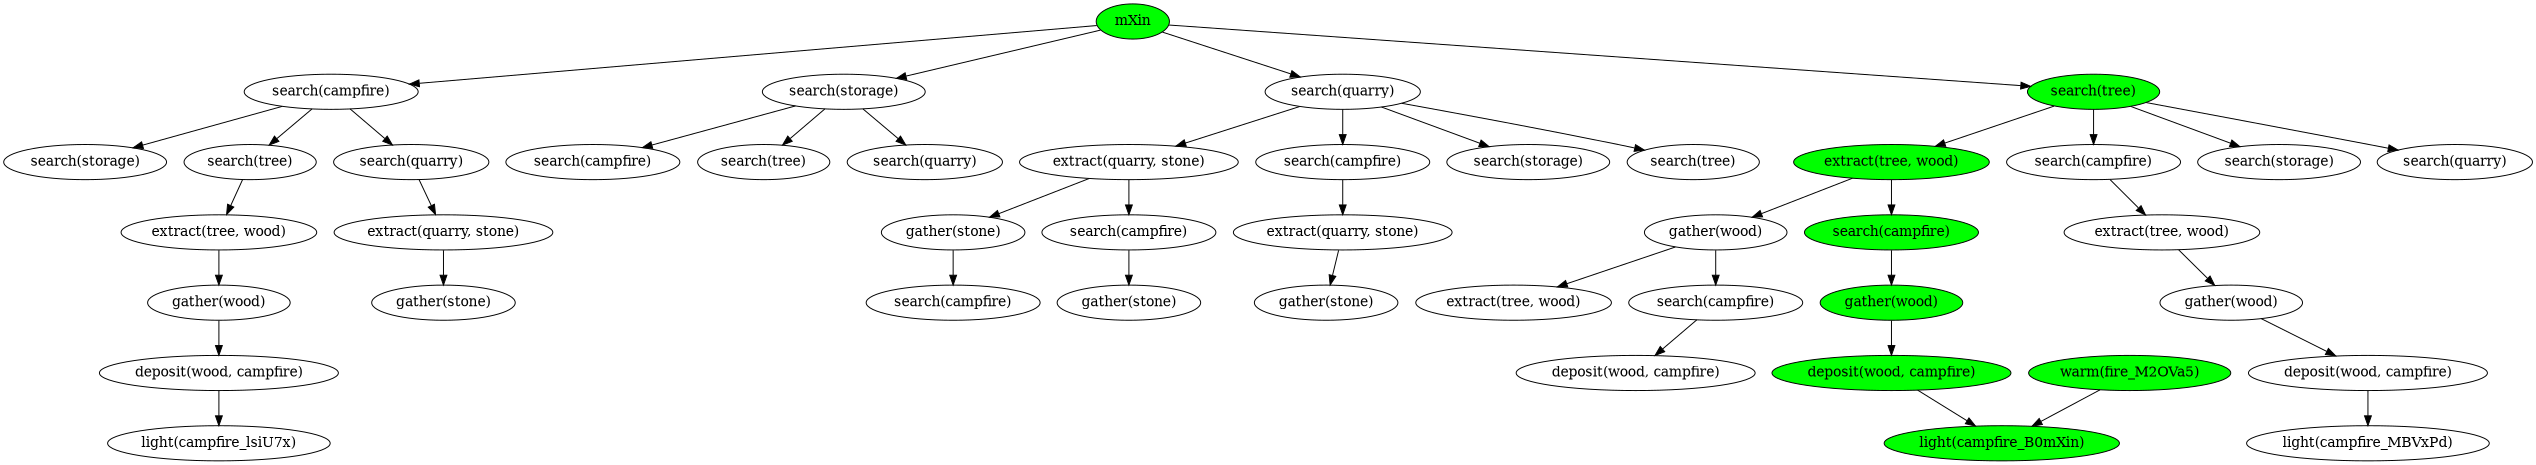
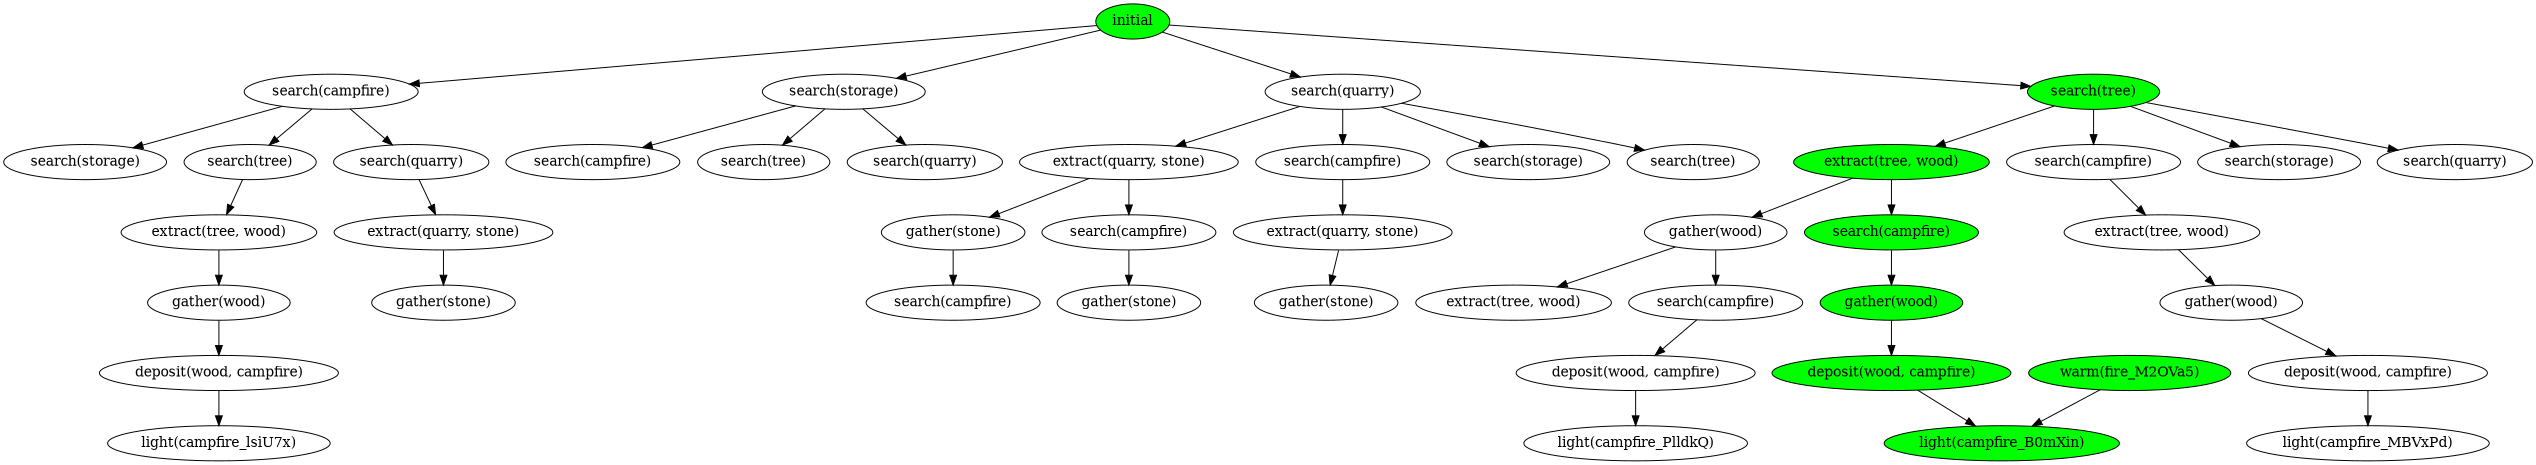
  digraph {
-   n1 [fillcolor=green label=mXin style=filled]
+   n1 [fillcolor=green label=initial style=filled]
    n2 [label="search(campfire)"]
    n3 [label="search(storage)"]
    n4 [label="search(quarry)"]
    n5 [fillcolor=green label="search(tree)" style=filled]
    n6 [label="search(storage)"]
    n7 [label="search(tree)"]
    n8 [label="search(quarry)"]
    n9 [label="search(campfire)"]
    n10 [label="search(tree)"]
    n11 [label="search(quarry)"]
    n12 [label="extract(quarry, stone)"]
    n13 [label="search(campfire)"]
    n14 [label="search(storage)"]
    n15 [label="search(tree)"]
    n16 [fillcolor=green label="extract(tree, wood)" style=filled]
    n17 [label="search(campfire)"]
    n18 [label="search(storage)"]
    n19 [label="search(quarry)"]
    n20 [label="extract(tree, wood)"]
    n21 [label="extract(quarry, stone)"]
    n22 [label="gather(stone)"]
    n23 [label="search(campfire)"]
    n24 [label="extract(quarry, stone)"]
    n25 [label="gather(wood)"]
    n26 [fillcolor=green label="search(campfire)" style=filled]
    n27 [label="extract(tree, wood)"]
    n28 [label="search(campfire)"]
    n29 [label="gather(stone)"]
    n30 [label="extract(tree, wood)"]
    n31 [label="search(campfire)"]
    n32 [fillcolor=green label="gather(wood)" style=filled]
    n33 [label="deposit(wood, campfire)"]
    n34 [label="gather(stone)"]
    n35 [label="gather(wood)"]
    n36 [label="gather(wood)"]
    n37 [label="gather(stone)"]
    n38 [label="deposit(wood, campfire)"]
    n39 [label="deposit(wood, campfire)"]
    n40 [fillcolor=green label="deposit(wood, campfire)" style=filled]
    n41 [label="light(campfire_MBVxPd)"]
    n42 [label="light(campfire_lsiU7x)"]
    n43 [fillcolor=green label="light(campfire_B0mXin)" style=filled]
+   n44 [label="light(campfire_PlldkQ)"]
    n45 [fillcolor=green label="warm(fire_M2OVa5)" style=filled]
    n1 -> n2
    n1 -> n3
    n1 -> n4
    n1 -> n5
    n2 -> n6
    n2 -> n7
    n2 -> n8
    n3 -> n9
    n3 -> n10
    n3 -> n11
    n4 -> n12
    n4 -> n13
    n4 -> n14
    n4 -> n15
    n5 -> n16
    n5 -> n17
    n5 -> n18
    n5 -> n19
    n7 -> n20
    n8 -> n21
    n12 -> n22
    n12 -> n23
    n13 -> n24
    n16 -> n25
    n16 -> n26
    n17 -> n27
    n20 -> n36
    n21 -> n37
    n22 -> n28
    n23 -> n29
    n24 -> n34
    n25 -> n30
    n25 -> n31
    n26 -> n32
    n27 -> n35
    n31 -> n33
    n32 -> n40
+   n33 -> n44
    n35 -> n39
    n36 -> n38
    n38 -> n42
    n39 -> n41
    n40 -> n43
    n45 -> n43
  }
